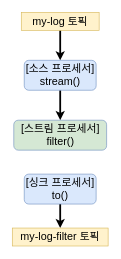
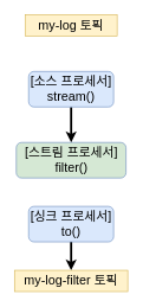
  <mxCell id="0" />
  <mxCell id="1" parent="0" />
- <mxCell id="2" style="edgeStyle=orthogonalEdgeStyle;rounded=0;orthogonalLoop=1;jettySize=auto;html=1;exitX=0.5;exitY=1;exitDx=0;exitDy=0;entryX=0.5;entryY=0;entryDx=0;entryDy=0;fontSize=18;strokeWidth=3;" parent="1" source="3" target="5" edge="1"><mxGeometry relative="1" as="geometry" /></mxCell>
  <mxCell id="3" value="&lt;font style=&quot;font-size: 18px;&quot;&gt;my-log 토픽&lt;/font&gt;" style="rounded=0;whiteSpace=wrap;html=1;fillColor=#fff2cc;strokeColor=#d6b656;" parent="1" vertex="1"><mxGeometry x="35" y="20" width="130" height="30" as="geometry" /></mxCell>
  <mxCell id="4" style="edgeStyle=orthogonalEdgeStyle;rounded=0;orthogonalLoop=1;jettySize=auto;html=1;exitX=0.5;exitY=1;exitDx=0;exitDy=0;strokeWidth=3;fontSize=18;entryX=0.5;entryY=0;entryDx=0;entryDy=0;" parent="1" source="5" target="9" edge="1"><mxGeometry relative="1" as="geometry" /></mxCell>
  <mxCell id="5" value="[소스 프로세서]&lt;br&gt;stream()" style="rounded=1;whiteSpace=wrap;html=1;fontSize=18;fillColor=#dae8fc;strokeColor=#6c8ebf;" parent="1" vertex="1"><mxGeometry x="40" y="100" width="120" height="50" as="geometry" /></mxCell>
  <mxCell id="6" style="edgeStyle=orthogonalEdgeStyle;rounded=0;orthogonalLoop=1;jettySize=auto;html=1;exitX=0.5;exitY=1;exitDx=0;exitDy=0;entryX=0.5;entryY=0;entryDx=0;entryDy=0;strokeWidth=3;fontSize=18;" parent="1" source="7" target="8" edge="1"><mxGeometry relative="1" as="geometry" /></mxCell>
  <mxCell id="7" value="[싱크 프로세서]&lt;br&gt;to()" style="rounded=1;whiteSpace=wrap;html=1;fontSize=18;fillColor=#dae8fc;strokeColor=#6c8ebf;" parent="1" vertex="1"><mxGeometry x="40" y="290" width="120" height="50" as="geometry" /></mxCell>
  <mxCell id="8" value="&lt;font style=&quot;font-size: 18px;&quot;&gt;my-log-filter 토픽&lt;/font&gt;" style="rounded=0;whiteSpace=wrap;html=1;fillColor=#fff2cc;strokeColor=#d6b656;" parent="1" vertex="1"><mxGeometry x="20" y="380" width="160" height="30" as="geometry" /></mxCell>
  <mxCell id="9" value="[스트림 프로세서]&lt;br&gt;filter()" style="rounded=1;whiteSpace=wrap;html=1;fontSize=18;fillColor=#d5e8d4;strokeColor=#6c8ebf;" parent="1" vertex="1"><mxGeometry x="22.5" y="200" width="155" height="50" as="geometry" /></mxCell>
